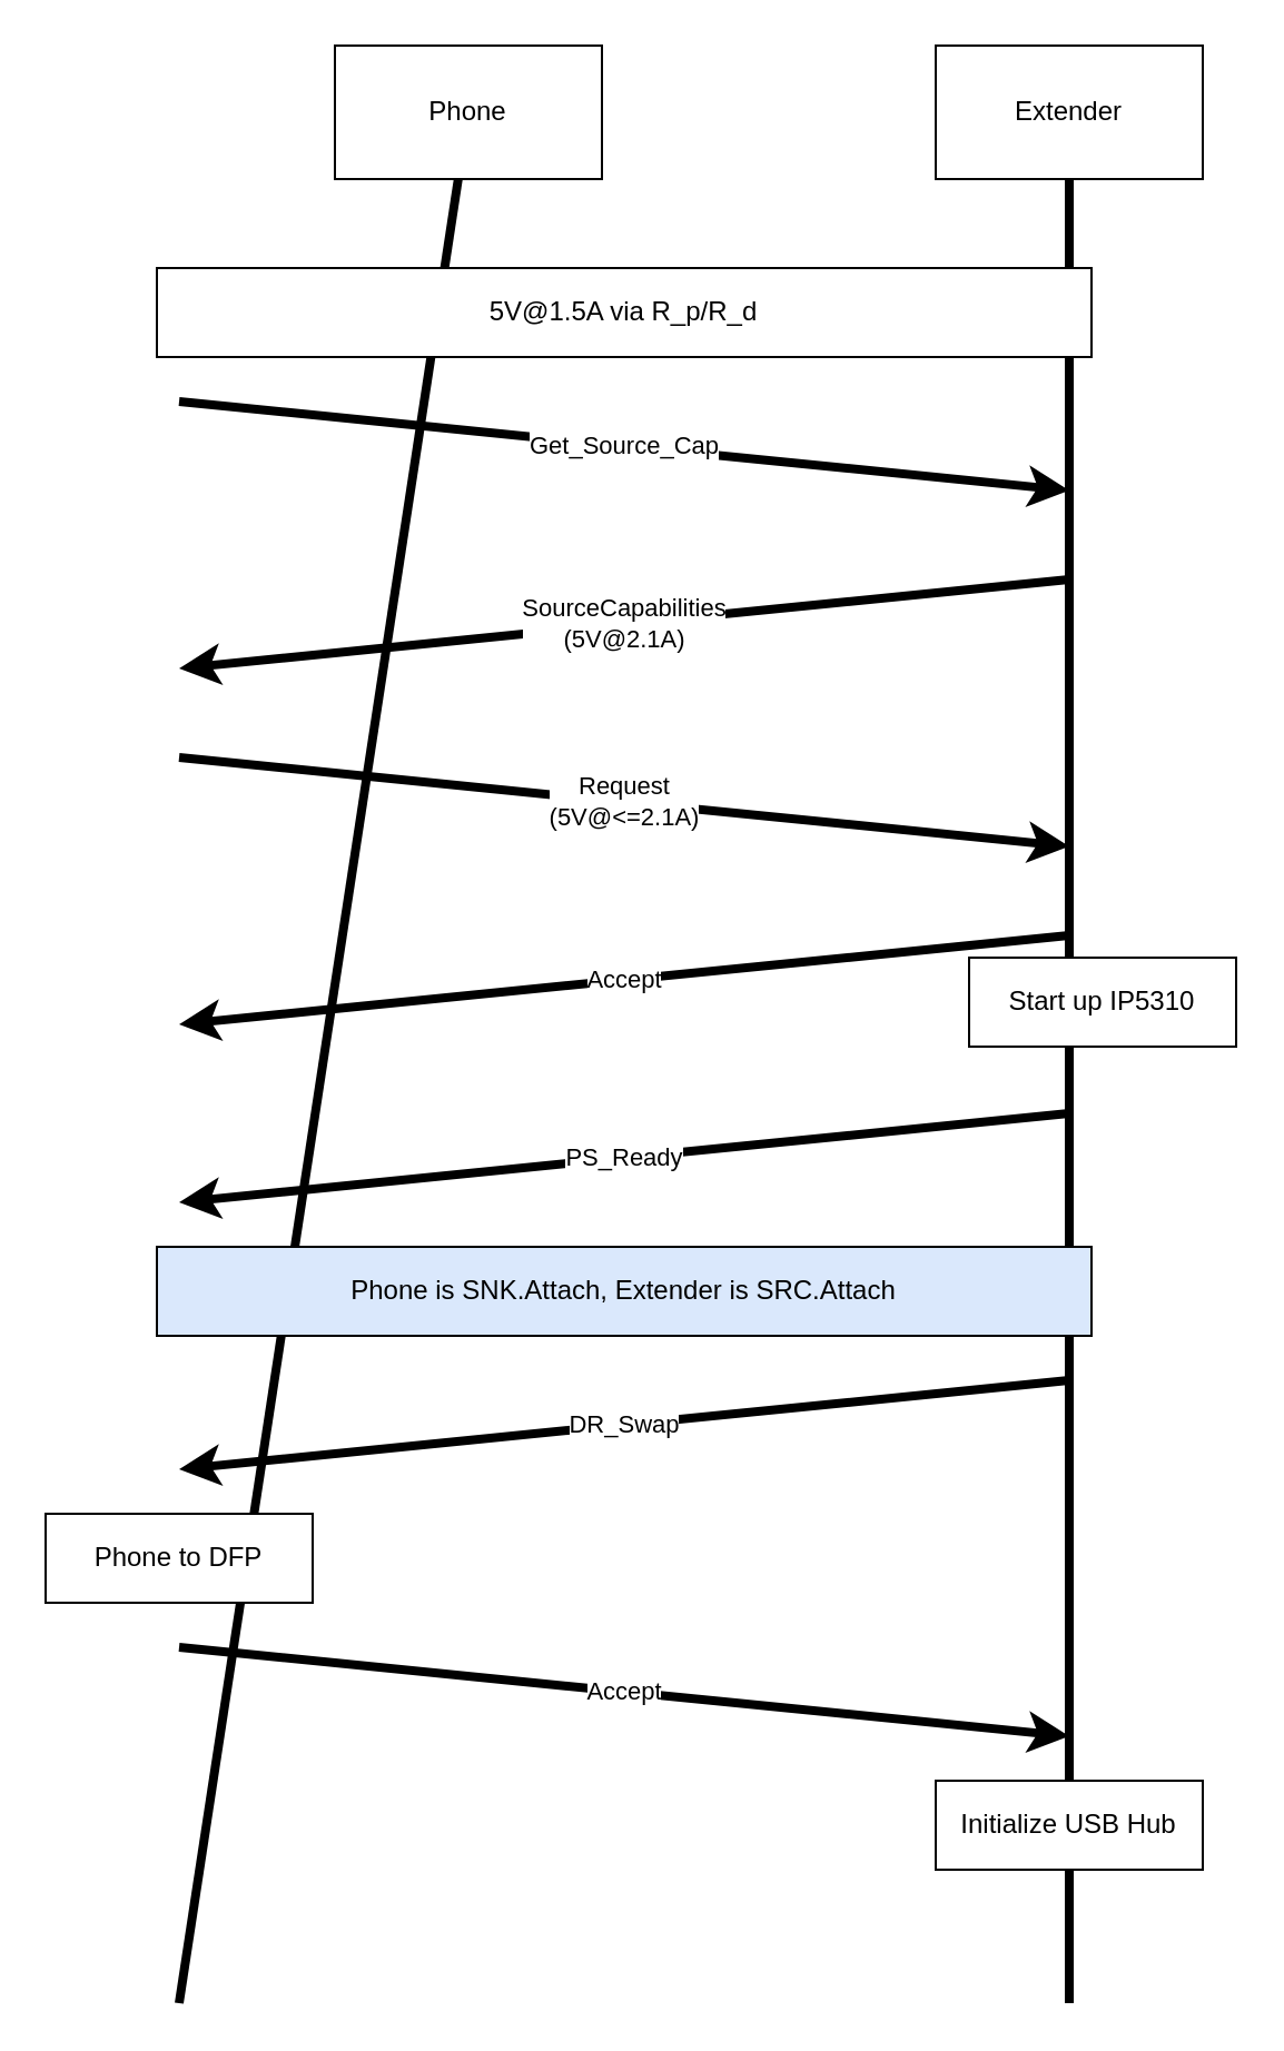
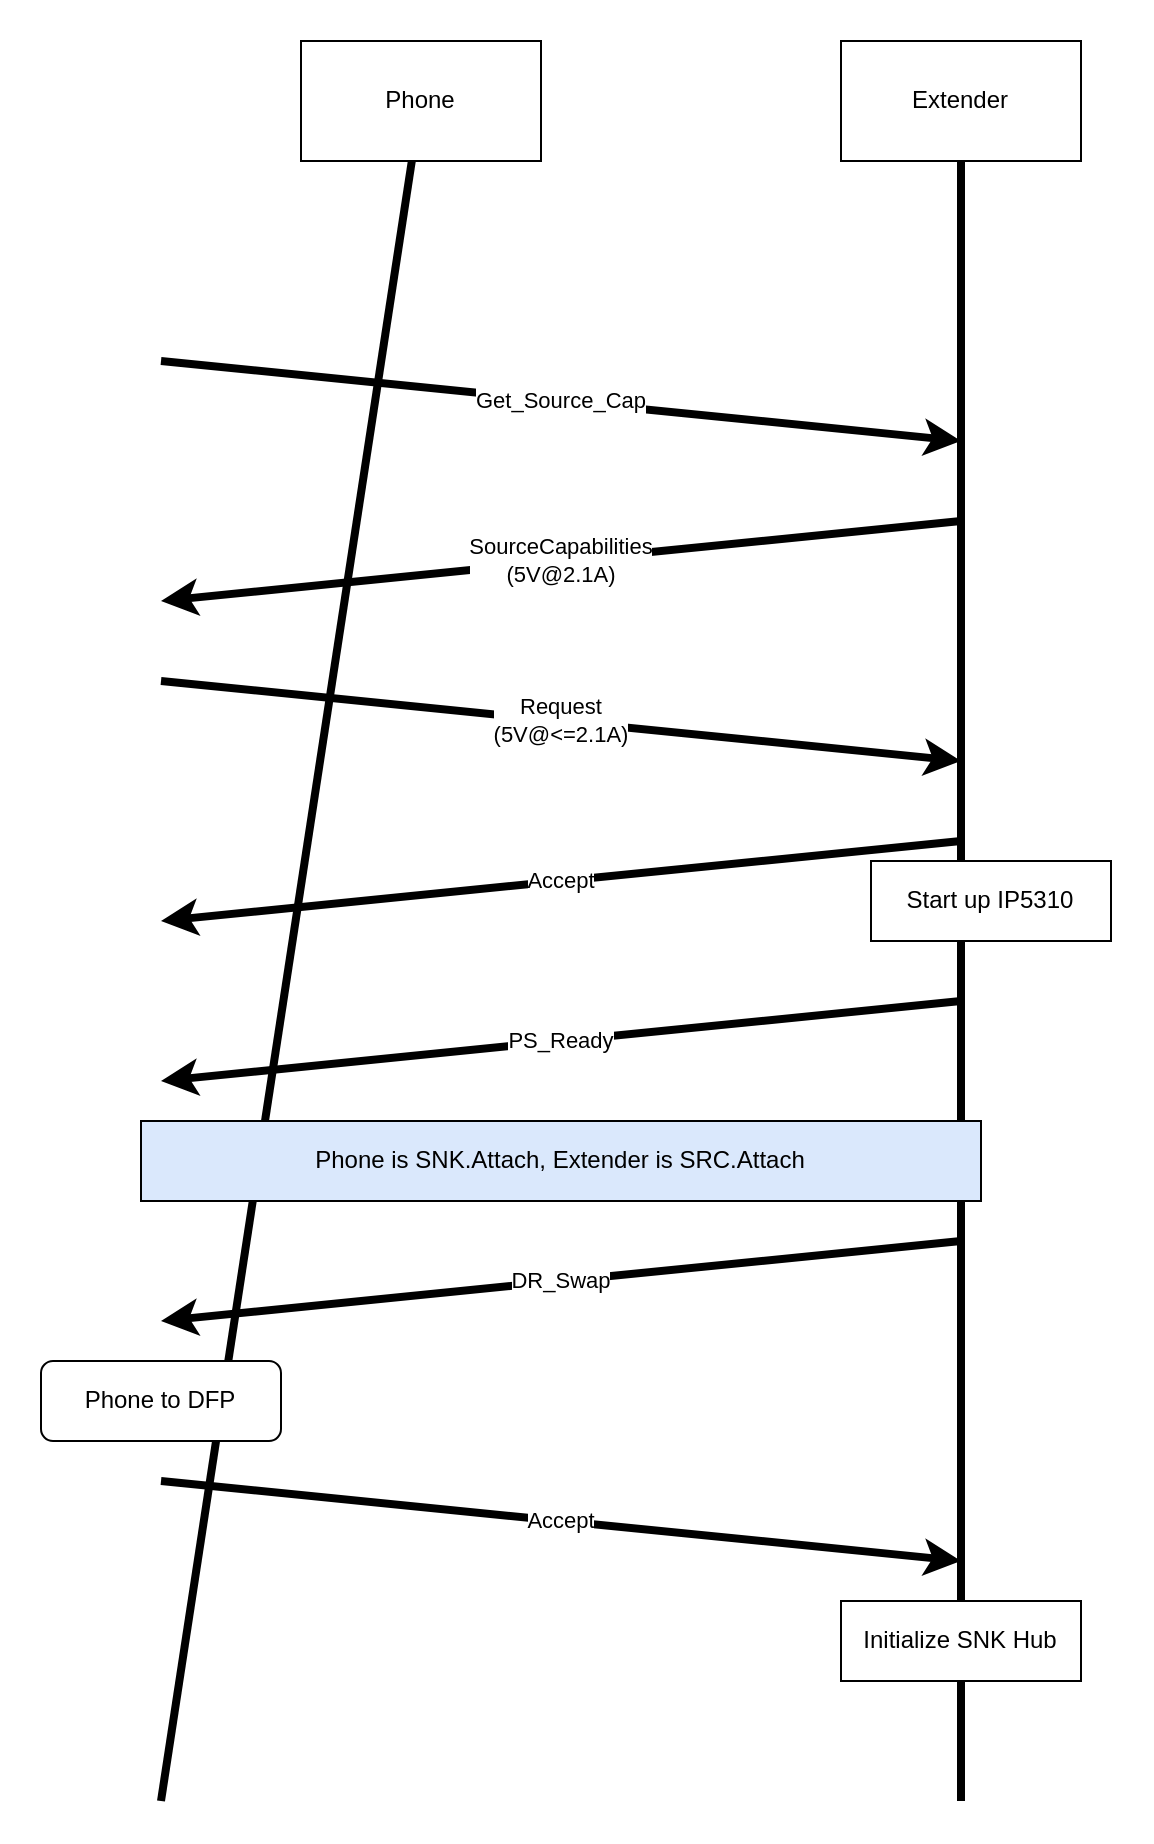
  <mxCell id="0" />
  <mxCell id="1" parent="0" />
  <mxCell id="2" value="" style="endArrow=none;html=1;rounded=0;strokeWidth=4;" edge="1" parent="1" target="4"><mxGeometry width="50" height="50" relative="1" as="geometry"><mxPoint x="80" y="900" as="sourcePoint" /><mxPoint x="80" y="60" as="targetPoint" /></mxGeometry></mxCell>
  <mxCell id="3" value="" style="endArrow=none;html=1;rounded=0;strokeWidth=4;" edge="1" parent="1"><mxGeometry width="50" height="50" relative="1" as="geometry"><mxPoint x="480" y="900" as="sourcePoint" /><mxPoint x="480" y="60" as="targetPoint" /></mxGeometry></mxCell>
  <mxCell id="4" value="Phone" style="rounded=0;whiteSpace=wrap;html=1;" vertex="1" parent="1"><mxGeometry x="150" y="20" width="120" height="60" as="geometry" /></mxCell>
  <mxCell id="5" value="Extender" style="rounded=0;whiteSpace=wrap;html=1;" vertex="1" parent="1"><mxGeometry x="420" y="20" width="120" height="60" as="geometry" /></mxCell>
  <mxCell id="6" value="Get_Source_Cap" style="endArrow=classic;html=1;rounded=0;strokeWidth=4;" edge="1" parent="1"><mxGeometry width="50" height="50" relative="1" as="geometry"><mxPoint x="80" y="180" as="sourcePoint" /><mxPoint x="480" y="220" as="targetPoint" /></mxGeometry></mxCell>
  <mxCell id="7" value="SourceCapabilities&lt;br&gt;(5V@2.1A)" style="endArrow=classic;html=1;rounded=0;strokeWidth=4;" edge="1" parent="1"><mxGeometry width="50" height="50" relative="1" as="geometry"><mxPoint x="480" y="260" as="sourcePoint" /><mxPoint x="80" y="300" as="targetPoint" /></mxGeometry></mxCell>
  <mxCell id="8" value="Request&lt;br&gt;(5V@&amp;lt;=2.1A)" style="endArrow=classic;html=1;rounded=0;strokeWidth=4;" edge="1" parent="1"><mxGeometry width="50" height="50" relative="1" as="geometry"><mxPoint x="80" y="340" as="sourcePoint" /><mxPoint x="480" y="380" as="targetPoint" /></mxGeometry></mxCell>
  <mxCell id="9" value="Accept" style="endArrow=classic;html=1;rounded=0;strokeWidth=4;" edge="1" parent="1"><mxGeometry width="50" height="50" relative="1" as="geometry"><mxPoint x="480" y="420" as="sourcePoint" /><mxPoint x="80" y="460" as="targetPoint" /></mxGeometry></mxCell>
  <mxCell id="10" value="Accept" style="endArrow=classic;html=1;rounded=0;strokeWidth=4;" edge="1" parent="1"><mxGeometry width="50" height="50" relative="1" as="geometry"><mxPoint x="80" y="740" as="sourcePoint" /><mxPoint x="480" y="780" as="targetPoint" /></mxGeometry></mxCell>
  <mxCell id="11" value="PS_Ready" style="endArrow=classic;html=1;rounded=0;strokeWidth=4;" edge="1" parent="1"><mxGeometry width="50" height="50" relative="1" as="geometry"><mxPoint x="480" y="500" as="sourcePoint" /><mxPoint x="80" y="540" as="targetPoint" /></mxGeometry></mxCell>
  <mxCell id="12" value="Start up IP5310" style="rounded=0;whiteSpace=wrap;html=1;" vertex="1" parent="1"><mxGeometry x="435" y="430" width="120" height="40" as="geometry" /></mxCell>
- <mxCell id="13" value="&lt;span style=&quot;font-weight: normal;&quot;&gt;5V@1.5A via R_p/R_d&lt;/span&gt;" style="rounded=0;whiteSpace=wrap;html=1;fontStyle=1" vertex="1" parent="1"><mxGeometry x="70" y="120" width="420" height="40" as="geometry" /></mxCell>
  <mxCell id="14" value="DR_Swap" style="endArrow=classic;html=1;rounded=0;strokeWidth=4;" edge="1" parent="1"><mxGeometry x="-0.001" width="50" height="50" relative="1" as="geometry"><mxPoint x="480" y="620" as="sourcePoint" /><mxPoint x="80" y="660" as="targetPoint" /><mxPoint as="offset" /></mxGeometry></mxCell>
  <mxCell id="15" value="&lt;span style=&quot;font-weight: normal;&quot;&gt;Phone is SNK.Attach, Extender is SRC.Attach&lt;/span&gt;" style="rounded=0;whiteSpace=wrap;html=1;fontStyle=1;fillColor=#dae8fc;" vertex="1" parent="1"><mxGeometry x="70" y="560" width="420" height="40" as="geometry" /></mxCell>
- <mxCell id="16" value="Phone to DFP" style="rounded=0;whiteSpace=wrap;html=1;" vertex="1" parent="1"><mxGeometry x="20" y="680" width="120" height="40" as="geometry" /></mxCell>
- <mxCell id="17" value="Initialize USB Hub" style="rounded=0;whiteSpace=wrap;html=1;" vertex="1" parent="1"><mxGeometry x="420" y="800" width="120" height="40" as="geometry" /></mxCell>
+ <mxCell id="16" value="Phone to DFP" style="whiteSpace=wrap;html=1;rounded=1;" vertex="1" parent="1"><mxGeometry x="20" y="680" width="120" height="40" as="geometry" /></mxCell>
+ <mxCell id="17" value="Initialize SNK Hub" style="rounded=0;whiteSpace=wrap;html=1;" vertex="1" parent="1"><mxGeometry x="420" y="800" width="120" height="40" as="geometry" /></mxCell>
